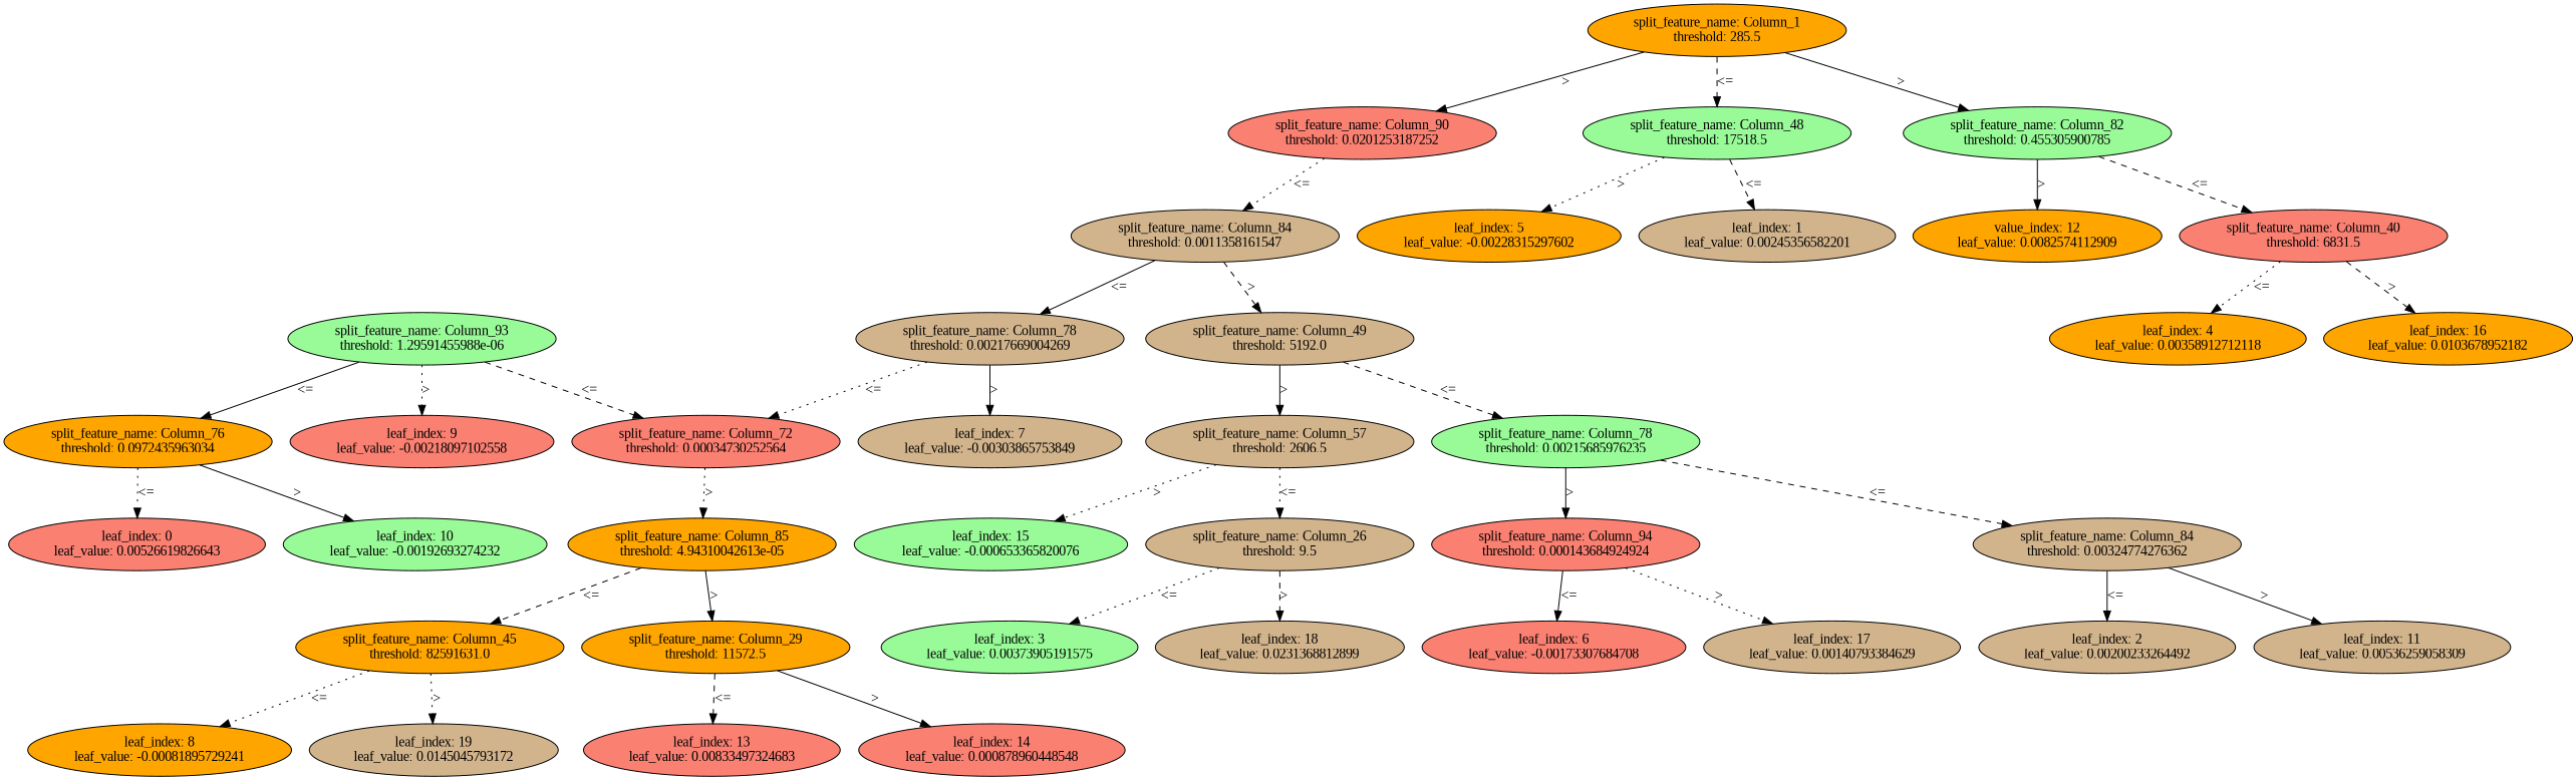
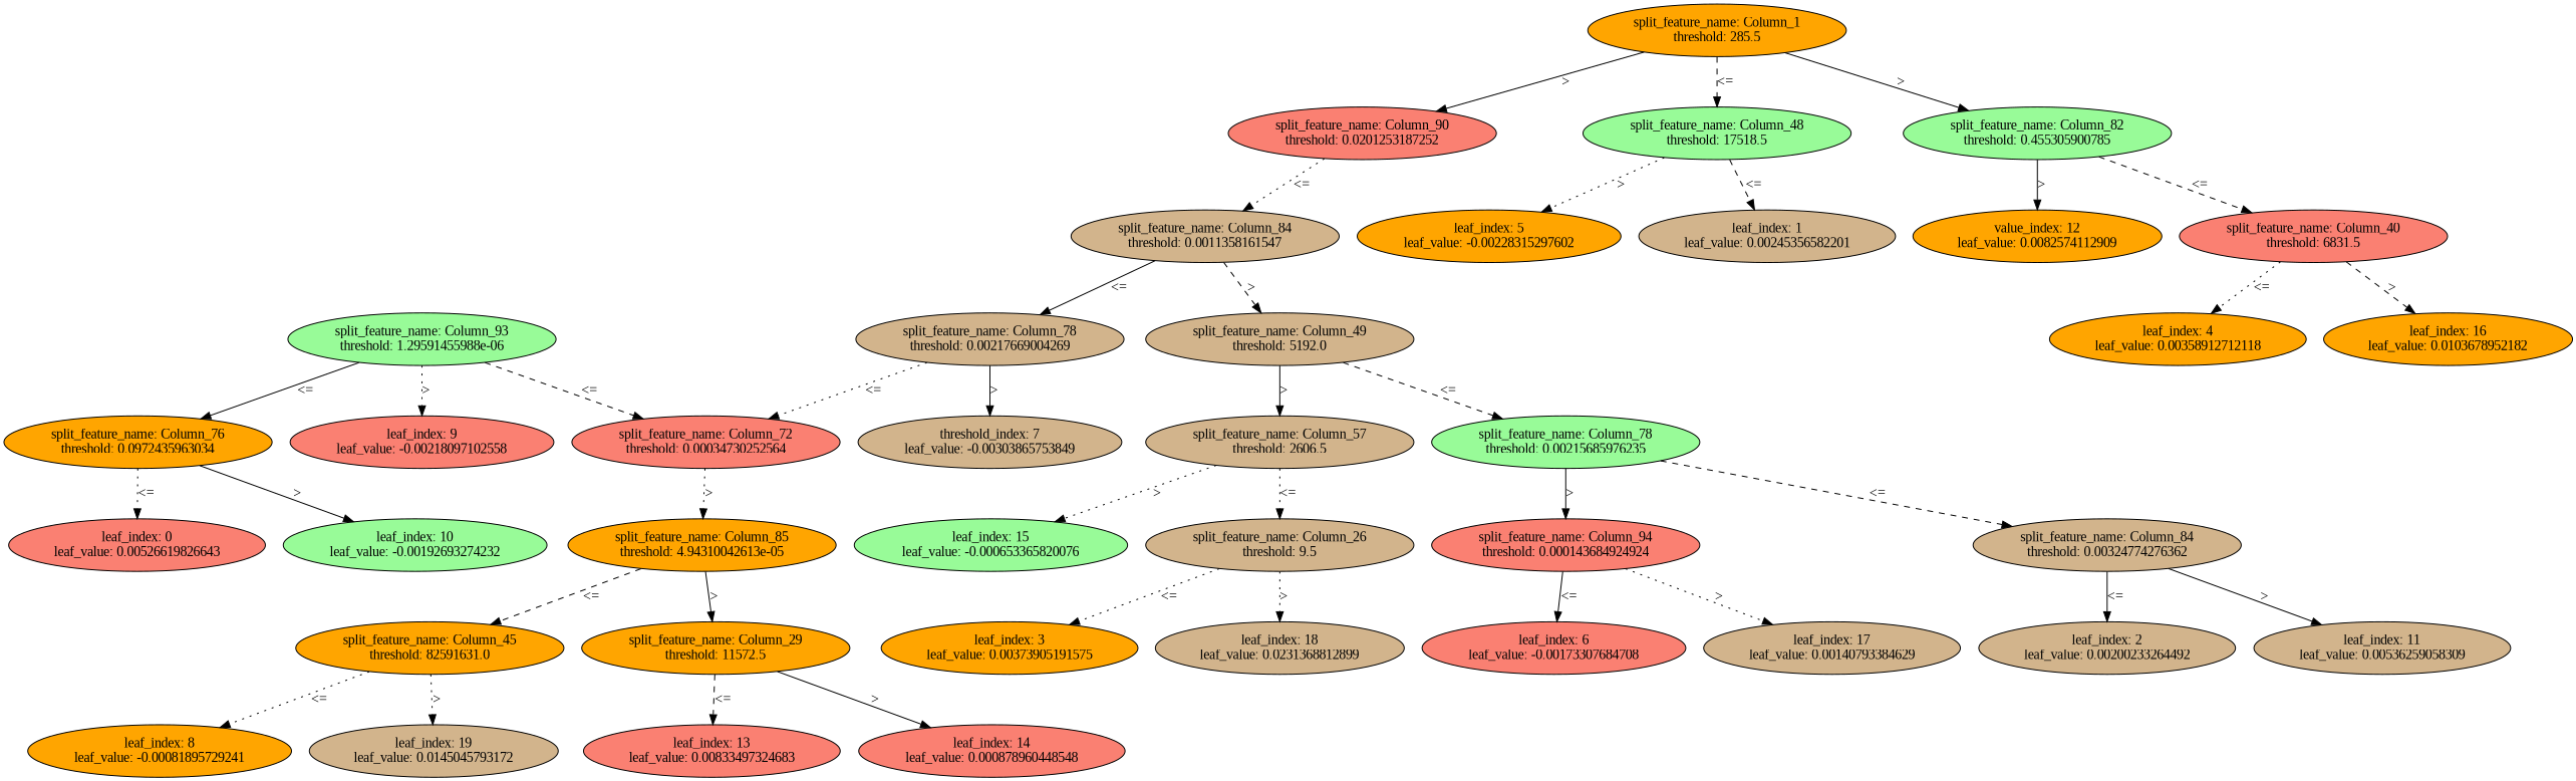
  digraph {
    fontname="Liberation Serif"
    node [fillcolor=tan fontname="Liberation Serif" style=filled]
    edge [fontname="Liberation Serif" style=dotted]
    n1 [fillcolor=salmon label="split_feature_name: Column_90\nthreshold: 0.0201253187252"]
    n2 [label="split_feature_name: Column_84\nthreshold: 0.0011358161547"]
    n3 [label="split_feature_name: Column_78\nthreshold: 0.00217669004269"]
    n4 [label="split_feature_name: Column_49\nthreshold: 5192.0"]
    n5 [fillcolor=orange label="split_feature_name: Column_1\nthreshold: 285.5"]
    n6 [fillcolor=palegreen label="split_feature_name: Column_48\nthreshold: 17518.5"]
    n7 [fillcolor=palegreen label="split_feature_name: Column_82\nthreshold: 0.455305900785"]
    n8 [fillcolor=salmon label="split_feature_name: Column_72\nthreshold: 0.00034730252564"]
-   n9 [label="leaf_index: 7\nleaf_value: -0.00303865753849"]
+   n9 [label="threshold_index: 7\nleaf_value: -0.00303865753849"]
    n10 [fillcolor=palegreen label="split_feature_name: Column_78\nthreshold: 0.00215685976235"]
    n11 [label="split_feature_name: Column_57\nthreshold: 2606.5"]
    n12 [fillcolor=orange label="split_feature_name: Column_85\nthreshold: 4.94310042613e-05"]
    n13 [fillcolor=palegreen label="split_feature_name: Column_93\nthreshold: 1.29591455988e-06"]
    n14 [fillcolor=orange label="split_feature_name: Column_76\nthreshold: 0.0972435963034"]
    n15 [fillcolor=salmon label="leaf_index: 9\nleaf_value: -0.00218097102558"]
    n16 [fillcolor=orange label="split_feature_name: Column_45\nthreshold: 82591631.0"]
    n17 [fillcolor=orange label="split_feature_name: Column_29\nthreshold: 11572.5"]
    n18 [fillcolor=salmon label="leaf_index: 0\nleaf_value: 0.00526619826643"]
    n19 [fillcolor=palegreen label="leaf_index: 10\nleaf_value: -0.00192693274232"]
    n20 [fillcolor=orange label="leaf_index: 8\nleaf_value: -0.00081895729241"]
    n21 [label="leaf_index: 19\nleaf_value: 0.0145045793172"]
    n22 [fillcolor=salmon label="leaf_index: 13\nleaf_value: 0.00833497324683"]
    n23 [fillcolor=salmon label="leaf_index: 14\nleaf_value: 0.000878960448548"]
    n24 [label="split_feature_name: Column_84\nthreshold: 0.00324774276362"]
    n25 [fillcolor=salmon label="split_feature_name: Column_94\nthreshold: 0.000143684924924"]
    n26 [label="split_feature_name: Column_26\nthreshold: 9.5"]
    n27 [fillcolor=palegreen label="leaf_index: 15\nleaf_value: -0.000653365820076"]
    n28 [label="leaf_index: 2\nleaf_value: 0.00200233264492"]
    n29 [label="leaf_index: 11\nleaf_value: 0.00536259058309"]
    n30 [fillcolor=salmon label="leaf_index: 6\nleaf_value: -0.00173307684708"]
    n31 [label="leaf_index: 17\nleaf_value: 0.00140793384629"]
-   n32 [fillcolor=palegreen label="leaf_index: 3\nleaf_value: 0.00373905191575"]
+   n32 [fillcolor=orange label="leaf_index: 3\nleaf_value: 0.00373905191575"]
    n33 [label="leaf_index: 18\nleaf_value: 0.0231368812899"]
    n34 [label="leaf_index: 1\nleaf_value: 0.00245356582201"]
    n35 [fillcolor=orange label="leaf_index: 5\nleaf_value: -0.00228315297602"]
    n36 [fillcolor=salmon label="split_feature_name: Column_40\nthreshold: 6831.5"]
    n37 [fillcolor=orange label="value_index: 12\nleaf_value: 0.0082574112909"]
    n38 [fillcolor=orange label="leaf_index: 4\nleaf_value: 0.00358912712118"]
    n39 [fillcolor=orange label="leaf_index: 16\nleaf_value: 0.0103678952182"]
    n1 -> n2 [label="<="]
    n2 -> n3 [label="<=" style=solid]
    n2 -> n4 [label=">" style=dashed]
    n3 -> n8 [label="<="]
    n3 -> n9 [label=">" style=solid]
    n4 -> n10 [label="<=" style=dashed]
    n4 -> n11 [label=">" style=solid]
    n5 -> n1 [label=">" style=solid]
    n5 -> n6 [label="<=" style=dashed]
    n5 -> n7 [label=">" style=solid]
    n6 -> n34 [label="<=" style=dashed]
    n6 -> n35 [label=">"]
    n7 -> n36 [label="<=" style=dashed]
    n7 -> n37 [label=">" style=solid]
    n8 -> n12 [label=">"]
    n10 -> n24 [label="<=" style=dashed]
    n10 -> n25 [label=">" style=solid]
    n11 -> n26 [label="<="]
    n11 -> n27 [label=">"]
    n12 -> n16 [label="<=" style=dashed]
    n12 -> n17 [label=">" style=solid]
    n13 -> n8 [label="<=" style=dashed]
    n13 -> n14 [label="<=" style=solid]
    n13 -> n15 [label=">"]
    n14 -> n18 [label="<="]
    n14 -> n19 [label=">" style=solid]
    n16 -> n20 [label="<="]
    n16 -> n21 [label=">"]
    n17 -> n22 [label="<=" style=dashed]
    n17 -> n23 [label=">" style=solid]
    n24 -> n28 [label="<=" style=solid]
    n24 -> n29 [label=">" style=solid]
    n25 -> n30 [label="<=" style=solid]
    n25 -> n31 [label=">"]
    n26 -> n32 [label="<="]
-   n26 -> n33 [label=">" style=dashed]
+   n26 -> n33 [label=">"]
    n36 -> n38 [label="<="]
    n36 -> n39 [label=">" style=dashed]
  }
